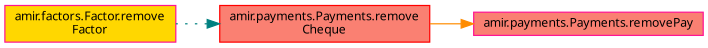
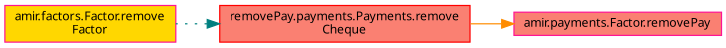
  digraph {
    rankdir=RL
    node [color=deeppink fillcolor=salmon fontname="FreeSans.ttf" fontsize=10 shape=record style=filled]
    edge [dir=back fontname="FreeSans.ttf" fontsize=10 labelfontname="FreeSans.ttf" labelfontsize=10]
-   n1 [color=red fontcolor=black height=0.2 label="amir.payments.Payments.remove\lCheque" width=0.4]
+   n1 [color=red fontcolor=black height=0.2 label="removePay.payments.Payments.remove\lCheque" width=0.4]
    n2 [fillcolor=gold height=0.2 label="amir.factors.Factor.remove\lFactor" width=0.4]
-   n3 [height=0.2 label="amir.payments.Payments.removePay" width=0.4]
+   n3 [height=0.2 label="amir.payments.Factor.removePay" width=0.4]
    n1 -> n2 [color=teal style=dotted]
    n3 -> n1 [color=darkorange style=solid]
  }
